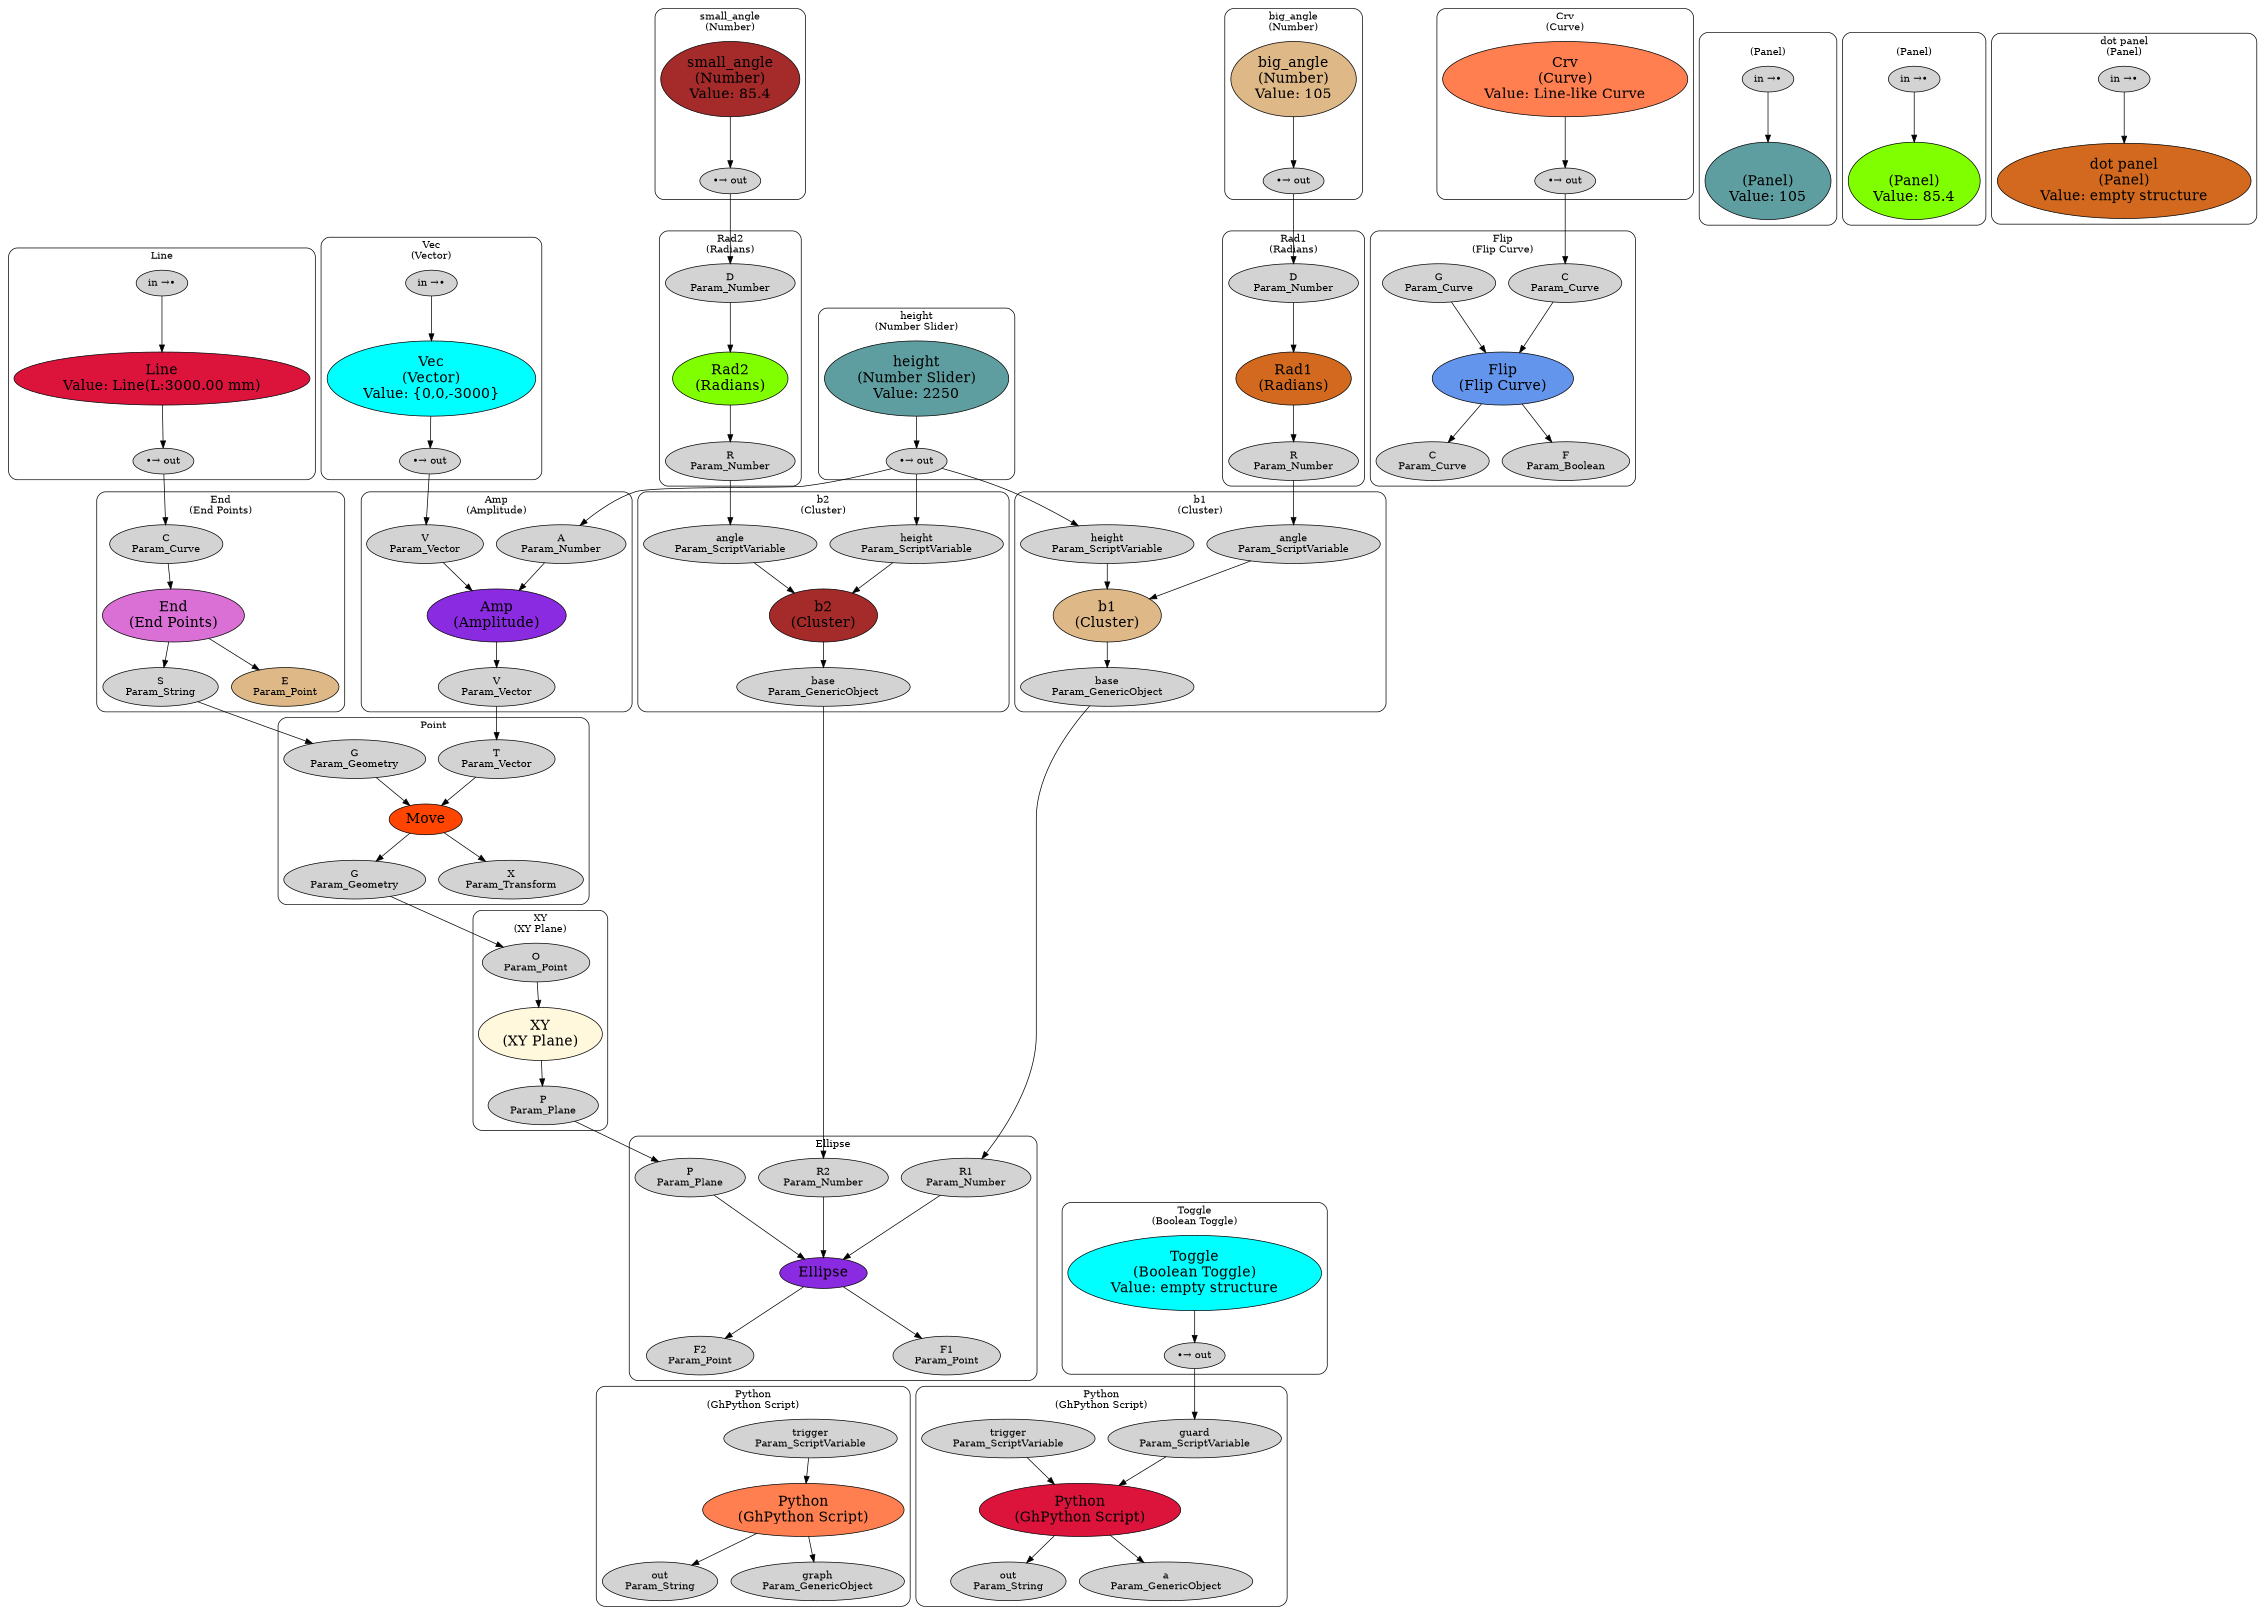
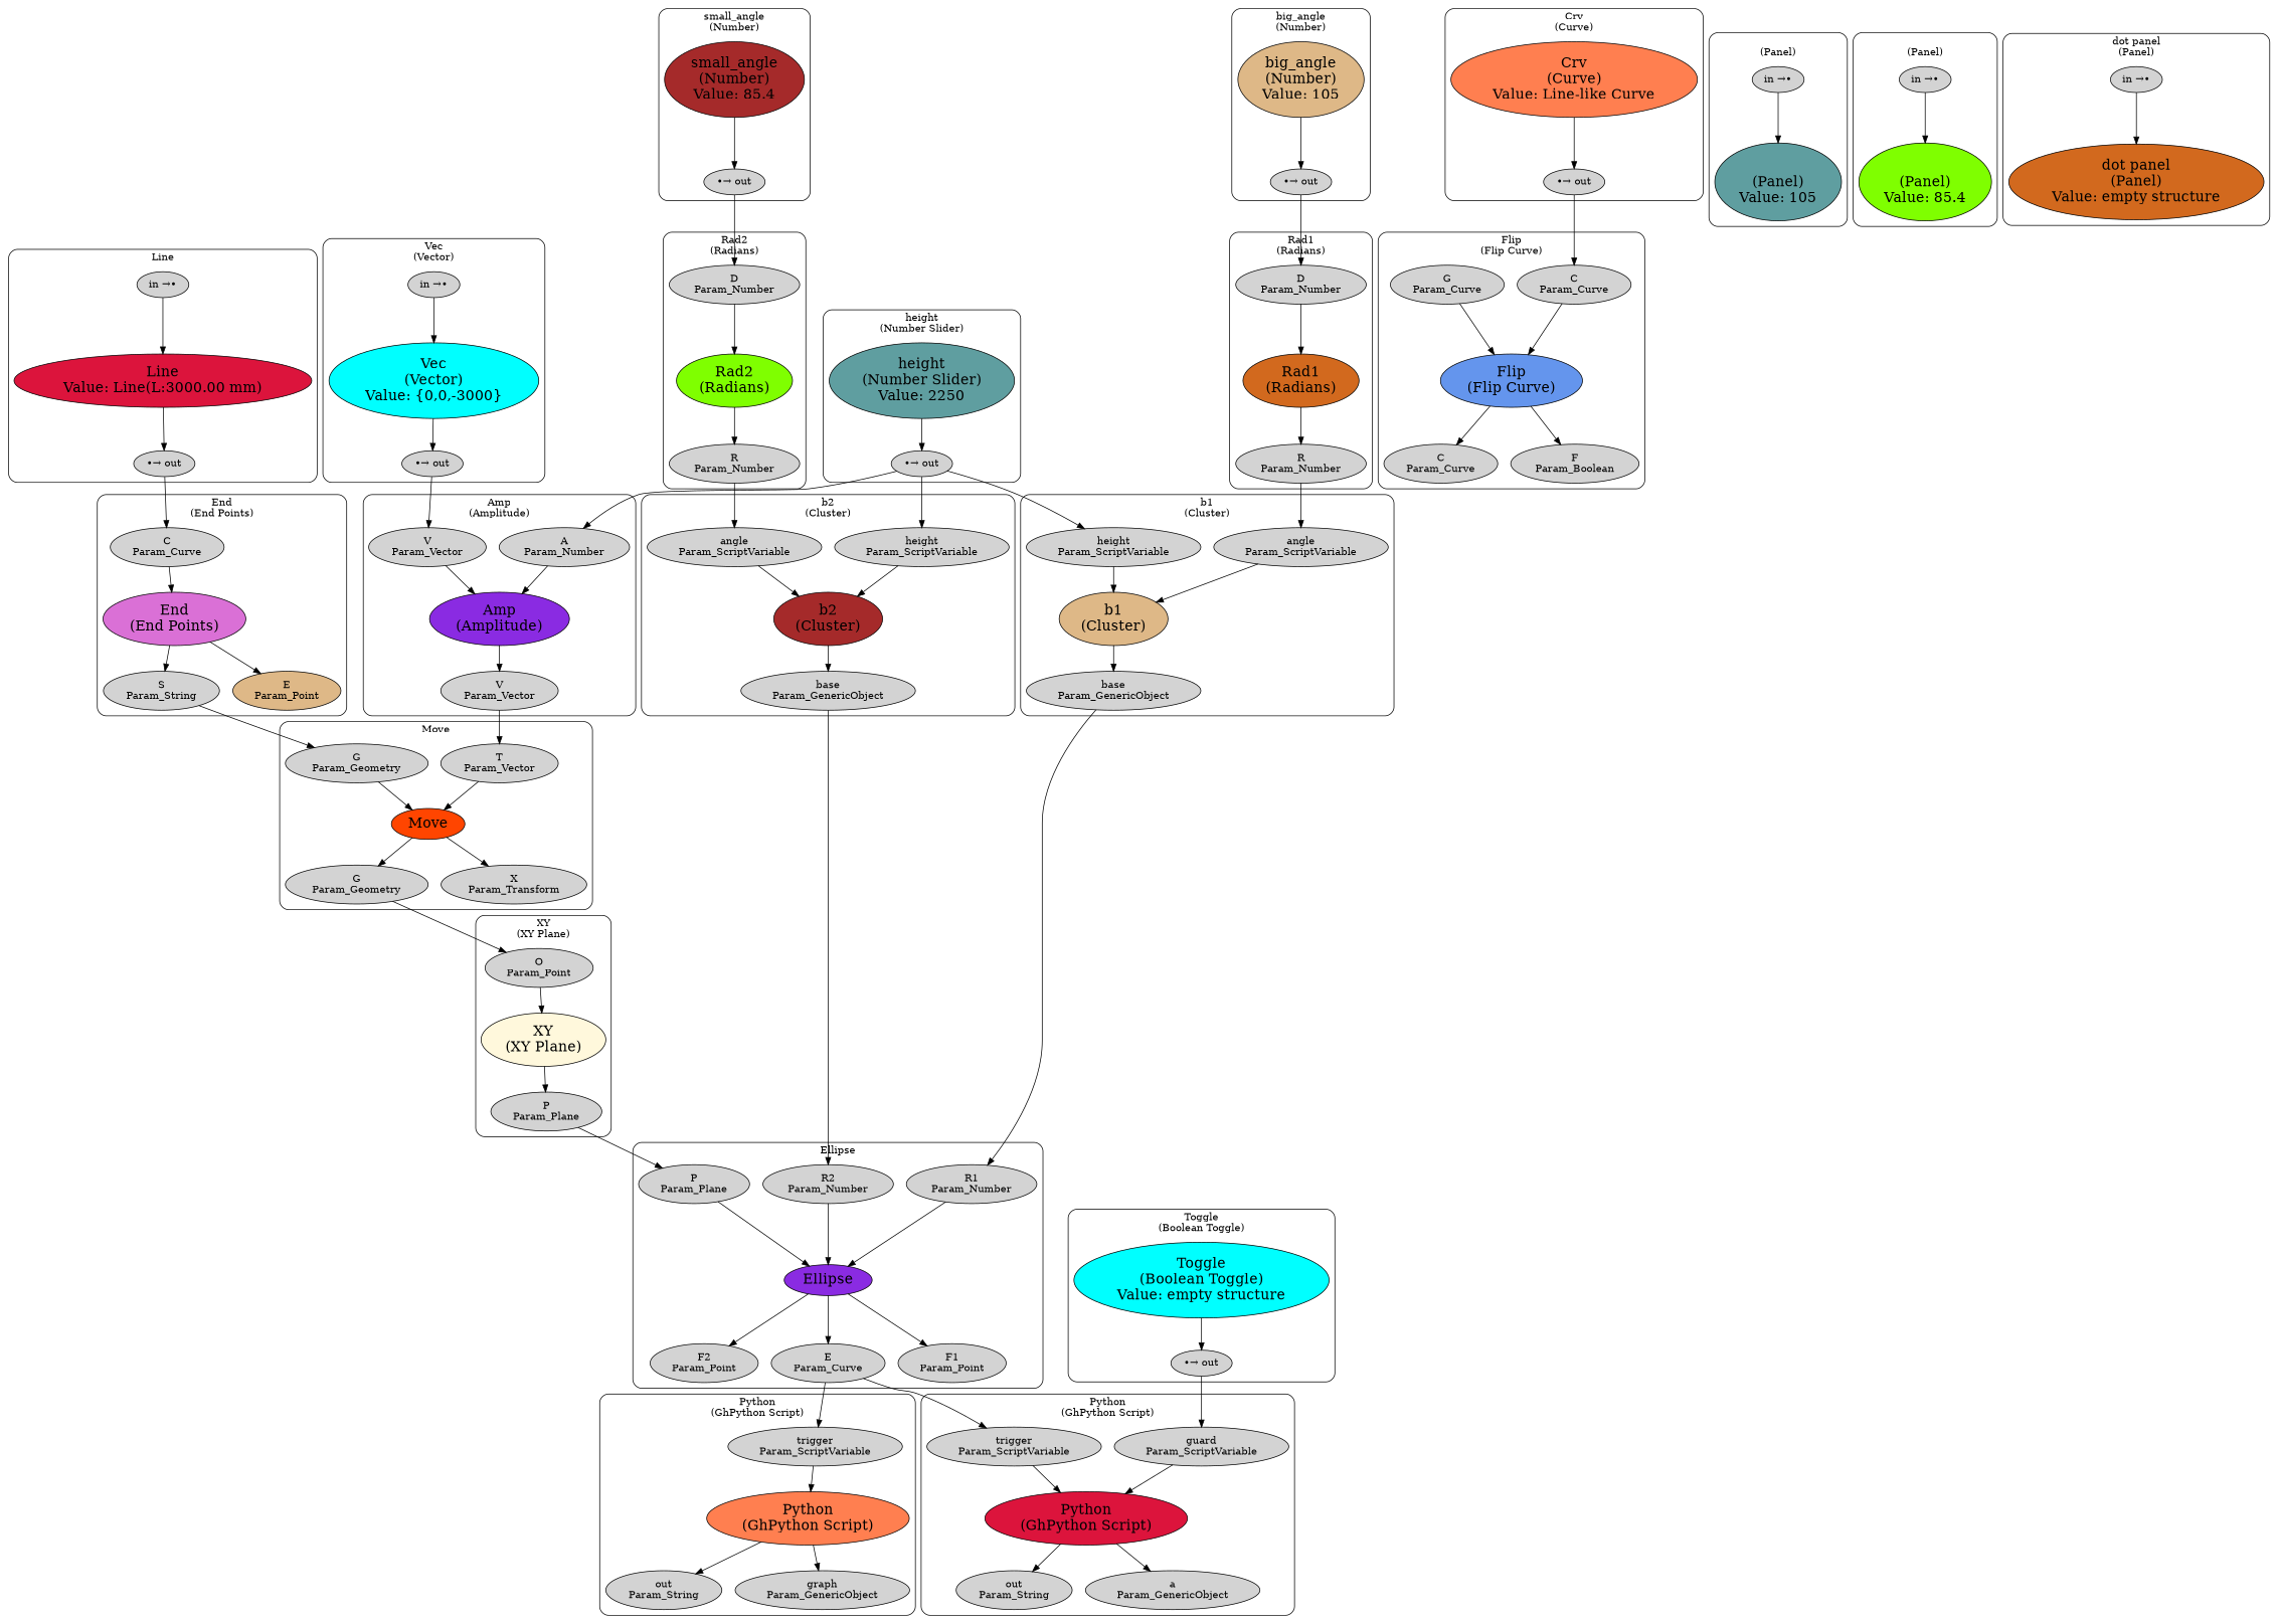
  digraph {
    rankdir=TB
    node [style=filled]
    n1 [fillcolor=blueviolet fontsize=20 label=Ellipse]
+   n2 [label="E\nParam_Curve"]
    n3 [label="F1\nParam_Point"]
    n4 [label="F2\nParam_Point"]
    n5 [label="P\nParam_Plane"]
    n6 [label="R1\nParam_Number"]
    n7 [label="R2\nParam_Number"]
    n8 [fillcolor=brown fontsize=20 label="small_angle\n(Number)\nValue: 85.4"]
    n9 [label="•→ out"]
    n10 [fillcolor=burlywood fontsize=20 label="big_angle\n(Number)\nValue: 105"]
    n11 [label="•→ out"]
    n12 [fillcolor=cadetblue fontsize=20 label="height\n(Number Slider)\nValue: 2250"]
    n13 [label="•→ out"]
    n14 [fillcolor=chartreuse fontsize=20 label="Rad2\n(Radians)"]
    n15 [label="R\nParam_Number"]
    n16 [label="D\nParam_Number"]
    n17 [fillcolor=chocolate fontsize=20 label="Rad1\n(Radians)"]
    n18 [label="R\nParam_Number"]
    n19 [label="D\nParam_Number"]
    n20 [fillcolor=coral fontsize=20 label="Crv\n(Curve)\nValue: Line-like Curve"]
    n21 [label="•→ out"]
    n22 [fillcolor=cornflowerblue fontsize=20 label="Flip\n(Flip Curve)"]
    n23 [label="C\nParam_Curve"]
    n24 [label="F\nParam_Boolean"]
    n25 [label="C\nParam_Curve"]
    n26 [label="G\nParam_Curve"]
    n27 [fillcolor=cornsilk fontsize=20 label="XY\n(XY Plane)"]
    n28 [label="P\nParam_Plane"]
    n29 [label="O\nParam_Point"]
    n30 [fillcolor=crimson fontsize=20 label="Line\nValue: Line(L:3000.00 mm)"]
    n31 [label="•→ out"]
    n32 [label="in →•"]
    n33 [fillcolor=cyan fontsize=20 label="Vec\n(Vector)\nValue: {0,0,-3000}"]
    n34 [label="•→ out"]
    n35 [label="in →•"]
    n36 [fillcolor=orangered fontsize=20 label=Move]
    n37 [label="G\nParam_Geometry"]
    n38 [label="X\nParam_Transform"]
    n39 [label="G\nParam_Geometry"]
    n40 [label="T\nParam_Vector"]
    n41 [fillcolor=orchid fontsize=20 label="End\n(End Points)"]
    n42 [label="S\nParam_String"]
    n43 [fillcolor=burlywood label="E\nParam_Point"]
    n44 [label="C\nParam_Curve"]
    n45 [fillcolor=blueviolet fontsize=20 label="Amp\n(Amplitude)"]
    n46 [label="V\nParam_Vector"]
    n47 [label="V\nParam_Vector"]
    n48 [label="A\nParam_Number"]
    n49 [fillcolor=brown fontsize=20 label="b2\n(Cluster)"]
    n50 [label="base\nParam_GenericObject"]
    n51 [label="height\nParam_ScriptVariable"]
    n52 [label="angle\nParam_ScriptVariable"]
    n53 [fillcolor=burlywood fontsize=20 label="b1\n(Cluster)"]
    n54 [label="base\nParam_GenericObject"]
    n55 [label="height\nParam_ScriptVariable"]
    n56 [label="angle\nParam_ScriptVariable"]
    n57 [fillcolor=cadetblue fontsize=20 label="\n(Panel)\nValue: 105"]
    n58 [label="in →•"]
    n59 [fillcolor=chartreuse fontsize=20 label="\n(Panel)\nValue: 85.4"]
    n60 [label="in →•"]
    n61 [fillcolor=chocolate fontsize=20 label="dot panel\n(Panel)\nValue: empty structure"]
    n62 [label="in →•"]
    n63 [fillcolor=coral fontsize=20 label="Python\n(GhPython Script)"]
    n64 [label="out\nParam_String"]
    n65 [label="graph\nParam_GenericObject"]
    n66 [label="trigger\nParam_ScriptVariable"]
    n67 [fillcolor=crimson fontsize=20 label="Python\n(GhPython Script)"]
    n68 [label="out\nParam_String"]
    n69 [label="a\nParam_GenericObject"]
    n70 [label="guard\nParam_ScriptVariable"]
    n71 [label="trigger\nParam_ScriptVariable"]
    n72 [fillcolor=cyan fontsize=20 label="Toggle\n(Boolean Toggle)\nValue: empty structure"]
    n73 [label="•→ out"]
    subgraph cluster_1 {
      label=Ellipse
      nodesep=0.05
      style=rounded
      n1
+     n2
      n3
      n4
      n5
      n6
      n7
    }
    subgraph cluster_2 {
      label="small_angle\n(Number)"
      nodesep=0.05
      style=rounded
      n8
      n9
    }
    subgraph cluster_3 {
      label="big_angle\n(Number)"
      nodesep=0.05
      style=rounded
      n10
      n11
    }
    subgraph cluster_4 {
      label="height\n(Number Slider)"
      nodesep=0.05
      style=rounded
      n12
      n13
    }
    subgraph cluster_5 {
      label="Rad2\n(Radians)"
      nodesep=0.05
      style=rounded
      n14
      n15
      n16
    }
    subgraph cluster_6 {
      label="Rad1\n(Radians)"
      nodesep=0.05
      style=rounded
      n17
      n18
      n19
    }
    subgraph cluster_7 {
      label="Crv\n(Curve)"
      nodesep=0.05
      style=rounded
      n20
      n21
    }
    subgraph cluster_8 {
      label="Flip\n(Flip Curve)"
      nodesep=0.05
      style=rounded
      n22
      n23
      n24
      n25
      n26
    }
    subgraph cluster_9 {
      label="XY\n(XY Plane)"
      nodesep=0.05
      style=rounded
      n27
      n28
      n29
    }
    subgraph cluster_10 {
      label=Line
      nodesep=0.05
      style=rounded
      n30
      n31
      n32
    }
    subgraph cluster_11 {
      label="Vec\n(Vector)"
      nodesep=0.05
      style=rounded
      n33
      n34
      n35
    }
    subgraph cluster_12 {
-     label=Point
+     label=Move
      nodesep=0.05
      style=rounded
      n36
      n37
      n38
      n39
      n40
    }
    subgraph cluster_13 {
      label="End\n(End Points)"
      nodesep=0.05
      style=rounded
      n41
      n42
      n43
      n44
    }
    subgraph cluster_14 {
      label="Amp\n(Amplitude)"
      nodesep=0.05
      style=rounded
      n45
      n46
      n47
      n48
    }
    subgraph cluster_15 {
      label="b2\n(Cluster)"
      nodesep=0.05
      style=rounded
      n49
      n50
      n51
      n52
    }
    subgraph cluster_16 {
      label="b1\n(Cluster)"
      nodesep=0.05
      style=rounded
      n53
      n54
      n55
      n56
    }
    subgraph cluster_17 {
      label="\n(Panel)"
      nodesep=0.05
      style=rounded
      n57
      n58
    }
    subgraph cluster_18 {
      label="\n(Panel)"
      nodesep=0.05
      style=rounded
      n59
      n60
    }
    subgraph cluster_19 {
      label="dot panel\n(Panel)"
      nodesep=0.05
      style=rounded
      n61
      n62
    }
    subgraph cluster_20 {
      label="Python\n(GhPython Script)"
      nodesep=0.05
      style=rounded
      n63
      n64
      n65
      n66
    }
    subgraph cluster_21 {
      label="Python\n(GhPython Script)"
      nodesep=0.05
      style=rounded
      n67
      n68
      n69
      n70
      n71
    }
    subgraph cluster_22 {
      label="Toggle\n(Boolean Toggle)"
      nodesep=0.05
      style=rounded
      n72
      n73
    }
+   n1 -> n2
    n1 -> n3
    n1 -> n4
+   n2 -> n66
+   n2 -> n71
    n5 -> n1
    n6 -> n1
    n7 -> n1
    n8 -> n9
    n9 -> n16
    n10 -> n11
    n11 -> n19
    n12 -> n13
    n13 -> n48
    n13 -> n51
    n13 -> n55
    n14 -> n15
    n15 -> n52
    n16 -> n14
    n17 -> n18
    n18 -> n56
    n19 -> n17
    n20 -> n21
    n21 -> n25
    n22 -> n23
    n22 -> n24
    n25 -> n22
    n26 -> n22
    n27 -> n28
    n28 -> n5
    n29 -> n27
    n30 -> n31
    n31 -> n44
    n32 -> n30
    n33 -> n34
    n34 -> n47
    n35 -> n33
    n36 -> n37
    n36 -> n38
    n37 -> n29
    n39 -> n36
    n40 -> n36
    n41 -> n42
    n41 -> n43
    n42 -> n39
    n44 -> n41
    n45 -> n46
    n46 -> n40
    n47 -> n45
    n48 -> n45
    n49 -> n50
    n50 -> n7
    n51 -> n49
    n52 -> n49
    n53 -> n54
    n54 -> n6
    n55 -> n53
    n56 -> n53
    n58 -> n57
    n60 -> n59
    n62 -> n61
    n63 -> n64
    n63 -> n65
    n66 -> n63
    n67 -> n68
    n67 -> n69
    n70 -> n67
    n71 -> n67
    n72 -> n73
    n73 -> n70
  }
